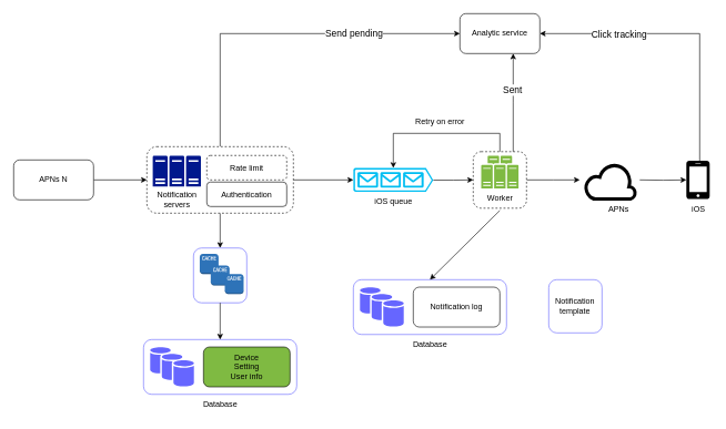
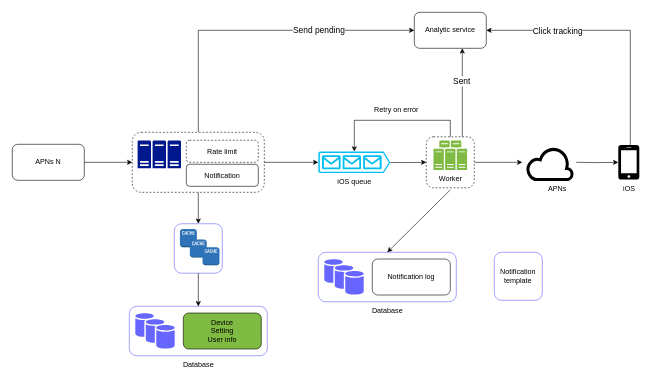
  <mxCell id="0" />
  <mxCell id="1" parent="0" />
  <mxCell id="2" style="edgeStyle=orthogonalEdgeStyle;rounded=0;orthogonalLoop=1;jettySize=auto;html=1;exitX=0.5;exitY=1;exitDx=0;exitDy=0;entryX=0.5;entryY=0;entryDx=0;entryDy=0;" edge="1" parent="1" source="5" target="27"><mxGeometry relative="1" as="geometry" /></mxCell>
  <mxCell id="3" style="edgeStyle=orthogonalEdgeStyle;rounded=0;orthogonalLoop=1;jettySize=auto;html=1;entryX=0;entryY=0.5;entryDx=0;entryDy=0;" edge="1" parent="1" source="5" target="47"><mxGeometry relative="1" as="geometry"><Array as="points"><mxPoint x="330" y="50" /></Array></mxGeometry></mxCell>
  <mxCell id="4" value="Send pending" style="edgeLabel;html=1;align=center;verticalAlign=middle;resizable=0;points=[];fontSize=14;" connectable="0" vertex="1" parent="3"><mxGeometry x="0.396" y="1" relative="1" as="geometry"><mxPoint as="offset" /></mxGeometry></mxCell>
  <mxCell id="5" value="" style="rounded=1;whiteSpace=wrap;html=1;dashed=1;" vertex="1" parent="1"><mxGeometry x="220" y="220" width="220" height="100" as="geometry" /></mxCell>
  <mxCell id="6" value="" style="sketch=0;aspect=fixed;pointerEvents=1;shadow=0;dashed=0;html=1;strokeColor=none;labelPosition=center;verticalLabelPosition=bottom;verticalAlign=top;align=center;fillColor=#00188D;shape=mxgraph.mscae.enterprise.server_farm" vertex="1" parent="1"><mxGeometry x="228.86" y="233.75" width="72.27" height="46.25" as="geometry" /></mxCell>
- <mxCell id="7" value="Notification&lt;div&gt;servers&lt;/div&gt;" style="text;html=1;align=center;verticalAlign=middle;resizable=0;points=[];autosize=1;strokeColor=none;fillColor=none;" vertex="1" parent="1"><mxGeometry x="224.99" y="280" width="80" height="40" as="geometry" /></mxCell>
  <mxCell id="8" style="edgeStyle=orthogonalEdgeStyle;rounded=0;orthogonalLoop=1;jettySize=auto;html=1;exitX=1;exitY=0.51;exitDx=0;exitDy=0;exitPerimeter=0;entryX=0;entryY=0.5;entryDx=0;entryDy=0;" edge="1" parent="1" source="9" target="22"><mxGeometry relative="1" as="geometry"><mxPoint x="700" y="270" as="targetPoint" /></mxGeometry></mxCell>
  <mxCell id="9" value="iOS queue" style="verticalLabelPosition=bottom;html=1;verticalAlign=top;align=center;strokeColor=none;fillColor=#00BEF2;shape=mxgraph.azure.queue_generic;pointerEvents=1;" vertex="1" parent="1"><mxGeometry x="530" y="252" width="120" height="36" as="geometry" /></mxCell>
  <mxCell id="10" value="" style="edgeStyle=orthogonalEdgeStyle;rounded=0;orthogonalLoop=1;jettySize=auto;html=1;" edge="1" parent="1" target="14"><mxGeometry relative="1" as="geometry"><mxPoint x="960" y="270" as="sourcePoint" /></mxGeometry></mxCell>
  <mxCell id="11" value="" style="verticalLabelPosition=bottom;html=1;verticalAlign=top;align=center;strokeColor=default;fillColor=default;shape=mxgraph.azure.cloud;fillStyle=solid;strokeWidth=5;" vertex="1" parent="1"><mxGeometry x="878.37" y="245.65" width="75" height="53.13" as="geometry" /></mxCell>
  <mxCell id="12" style="edgeStyle=orthogonalEdgeStyle;rounded=0;orthogonalLoop=1;jettySize=auto;html=1;entryX=1;entryY=0.5;entryDx=0;entryDy=0;" edge="1" parent="1" source="14" target="47"><mxGeometry relative="1" as="geometry"><Array as="points"><mxPoint x="1050" y="50" /></Array></mxGeometry></mxCell>
  <mxCell id="13" value="Click tracking" style="edgeLabel;html=1;align=center;verticalAlign=middle;resizable=0;points=[];fontSize=14;" connectable="0" vertex="1" parent="12"><mxGeometry x="0.471" y="4" relative="1" as="geometry"><mxPoint x="4" y="-4" as="offset" /></mxGeometry></mxCell>
  <mxCell id="14" value="" style="sketch=0;pointerEvents=1;shadow=0;dashed=0;html=1;strokeColor=none;fillColor=#000000;labelPosition=center;verticalLabelPosition=bottom;verticalAlign=top;outlineConnect=0;align=center;shape=mxgraph.office.devices.cell_phone_iphone_standalone;" vertex="1" parent="1"><mxGeometry x="1030" y="241.21" width="35" height="57.57" as="geometry" /></mxCell>
  <mxCell id="15" value="APNs" style="text;html=1;align=center;verticalAlign=middle;resizable=0;points=[];autosize=1;strokeColor=none;fillColor=none;" vertex="1" parent="1"><mxGeometry x="903.37" y="298.78" width="50" height="30" as="geometry" /></mxCell>
  <mxCell id="16" value="iOS" style="text;html=1;align=center;verticalAlign=middle;resizable=0;points=[];autosize=1;strokeColor=none;fillColor=none;" vertex="1" parent="1"><mxGeometry x="1027.5" y="300" width="40" height="30" as="geometry" /></mxCell>
  <mxCell id="17" style="edgeStyle=orthogonalEdgeStyle;rounded=0;orthogonalLoop=1;jettySize=auto;html=1;exitX=1;exitY=0.5;exitDx=0;exitDy=0;entryX=0;entryY=0.5;entryDx=0;entryDy=0;" edge="1" parent="1" source="18" target="5"><mxGeometry relative="1" as="geometry"><mxPoint x="200" y="280" as="targetPoint" /></mxGeometry></mxCell>
  <mxCell id="18" value="APNs N" style="rounded=1;whiteSpace=wrap;html=1;" vertex="1" parent="1"><mxGeometry x="20" y="240" width="120" height="60" as="geometry" /></mxCell>
  <mxCell id="19" style="rounded=0;orthogonalLoop=1;jettySize=auto;html=1;exitX=1;exitY=0.5;exitDx=0;exitDy=0;entryX=0;entryY=0.5;entryDx=0;entryDy=0;entryPerimeter=0;" edge="1" parent="1" source="5" target="9"><mxGeometry relative="1" as="geometry"><mxPoint x="620" y="80" as="targetPoint" /><mxPoint x="550" y="263.25" as="sourcePoint" /></mxGeometry></mxCell>
  <mxCell id="20" value="" style="group" connectable="0" vertex="1" parent="1"><mxGeometry x="710" y="227.5" width="80" height="85" as="geometry" /></mxCell>
  <mxCell id="21" style="edgeStyle=orthogonalEdgeStyle;rounded=0;orthogonalLoop=1;jettySize=auto;html=1;" edge="1" parent="20" source="22"><mxGeometry relative="1" as="geometry"><mxPoint x="160" y="42.5" as="targetPoint" /></mxGeometry></mxCell>
  <mxCell id="22" value="" style="rounded=1;whiteSpace=wrap;html=1;dashed=1;" vertex="1" parent="20"><mxGeometry width="80" height="85" as="geometry" /></mxCell>
  <mxCell id="23" value="" style="sketch=0;pointerEvents=1;shadow=0;dashed=1;html=1;strokeColor=none;fillColor=#505050;labelPosition=center;verticalLabelPosition=bottom;verticalAlign=top;outlineConnect=0;align=center;shape=mxgraph.office.servers.server_farm;fillColor=#7FBA42;" vertex="1" parent="20"><mxGeometry x="12" y="6.21" width="56" height="49" as="geometry" /></mxCell>
  <mxCell id="24" value="Worker" style="text;html=1;align=center;verticalAlign=middle;resizable=0;points=[];autosize=1;strokeColor=none;fillColor=none;" vertex="1" parent="20"><mxGeometry x="10" y="55" width="60" height="30" as="geometry" /></mxCell>
  <mxCell id="25" style="edgeStyle=orthogonalEdgeStyle;rounded=0;orthogonalLoop=1;jettySize=auto;html=1;exitX=0.5;exitY=0;exitDx=0;exitDy=0;entryX=0.5;entryY=0;entryDx=0;entryDy=0;entryPerimeter=0;" edge="1" parent="1" source="22" target="9"><mxGeometry relative="1" as="geometry"><Array as="points"><mxPoint x="750" y="200" /><mxPoint x="590" y="200" /></Array></mxGeometry></mxCell>
  <mxCell id="26" value="" style="group" connectable="0" vertex="1" parent="1"><mxGeometry x="290" y="372.4" width="80" height="82.43" as="geometry" /></mxCell>
  <mxCell id="27" value="" style="rounded=1;whiteSpace=wrap;html=1;strokeColor=#6666FF;" vertex="1" parent="26"><mxGeometry width="80" height="82.43" as="geometry" /></mxCell>
  <mxCell id="28" value="" style="outlineConnect=0;dashed=0;verticalLabelPosition=bottom;verticalAlign=top;align=center;html=1;shape=mxgraph.aws3.cache_node;fillColor=#2E73B8;gradientColor=none;" vertex="1" parent="26"><mxGeometry x="9.412" y="8.765" width="28.235" height="30.224" as="geometry" /></mxCell>
  <mxCell id="29" value="" style="outlineConnect=0;dashed=0;verticalLabelPosition=bottom;verticalAlign=top;align=center;html=1;shape=mxgraph.aws3.cache_node;fillColor=#2E73B8;gradientColor=none;" vertex="1" parent="26"><mxGeometry x="25.882" y="26.103" width="28.235" height="30.224" as="geometry" /></mxCell>
  <mxCell id="30" value="" style="outlineConnect=0;dashed=0;verticalLabelPosition=bottom;verticalAlign=top;align=center;html=1;shape=mxgraph.aws3.cache_node;fillColor=#2E73B8;gradientColor=none;" vertex="1" parent="26"><mxGeometry x="47.059" y="38.989" width="28.235" height="30.224" as="geometry" /></mxCell>
  <mxCell id="31" value="" style="group;movable=1;resizable=1;rotatable=1;deletable=1;editable=1;locked=0;connectable=1;" connectable="0" vertex="1" parent="1"><mxGeometry x="215" y="510" width="230" height="82.43" as="geometry" /></mxCell>
  <mxCell id="32" value="" style="rounded=1;whiteSpace=wrap;html=1;strokeColor=#6666FF;movable=1;resizable=1;rotatable=1;deletable=1;editable=1;locked=0;connectable=1;" vertex="1" parent="31"><mxGeometry width="230" height="82.43" as="geometry" /></mxCell>
  <mxCell id="33" value="" style="sketch=0;shadow=0;dashed=0;html=1;strokeColor=none;fillColor=#6666FF;labelPosition=center;verticalLabelPosition=bottom;verticalAlign=top;outlineConnect=0;align=center;shape=mxgraph.office.databases.database_availability_group;movable=1;resizable=1;rotatable=1;deletable=1;editable=1;locked=0;connectable=1;" vertex="1" parent="31"><mxGeometry x="10.0" y="11.71" width="65.76" height="59" as="geometry" /></mxCell>
  <mxCell id="34" value="Device&lt;div&gt;Setting&lt;/div&gt;&lt;div&gt;User info&lt;/div&gt;" style="rounded=1;whiteSpace=wrap;html=1;fillColor=#7fba42;" vertex="1" parent="31"><mxGeometry x="90" y="11.21" width="130" height="60" as="geometry" /></mxCell>
  <mxCell id="35" style="edgeStyle=orthogonalEdgeStyle;rounded=0;orthogonalLoop=1;jettySize=auto;html=1;exitX=0.5;exitY=1;exitDx=0;exitDy=0;entryX=0.5;entryY=0;entryDx=0;entryDy=0;" edge="1" parent="1" source="27" target="32"><mxGeometry relative="1" as="geometry" /></mxCell>
  <mxCell id="36" value="Database" style="text;html=1;align=center;verticalAlign=middle;resizable=0;points=[];autosize=1;strokeColor=none;fillColor=none;" vertex="1" parent="1"><mxGeometry x="295" y="592.43" width="70" height="30" as="geometry" /></mxCell>
  <mxCell id="37" value="Rate limit" style="rounded=1;whiteSpace=wrap;html=1;dashed=1;" vertex="1" parent="1"><mxGeometry x="310" y="233.25" width="120" height="36.75" as="geometry" /></mxCell>
- <mxCell id="38" value="Authentication" style="rounded=1;whiteSpace=wrap;html=1;" vertex="1" parent="1"><mxGeometry x="310" y="273.25" width="120" height="36.75" as="geometry" /></mxCell>
+ <mxCell id="38" value="Notification" style="rounded=1;whiteSpace=wrap;html=1;" vertex="1" parent="1"><mxGeometry x="310" y="273.25" width="120" height="36.75" as="geometry" /></mxCell>
  <mxCell id="39" value="" style="group;movable=1;resizable=1;rotatable=1;deletable=1;editable=1;locked=0;connectable=1;" connectable="0" vertex="1" parent="1"><mxGeometry x="530" y="420" width="230" height="82.43" as="geometry" /></mxCell>
  <mxCell id="40" value="" style="rounded=1;whiteSpace=wrap;html=1;strokeColor=#6666FF;movable=1;resizable=1;rotatable=1;deletable=1;editable=1;locked=0;connectable=1;" vertex="1" parent="39"><mxGeometry width="230" height="82.43" as="geometry" /></mxCell>
  <mxCell id="41" value="" style="sketch=0;shadow=0;dashed=0;html=1;strokeColor=none;fillColor=#6666FF;labelPosition=center;verticalLabelPosition=bottom;verticalAlign=top;outlineConnect=0;align=center;shape=mxgraph.office.databases.database_availability_group;movable=1;resizable=1;rotatable=1;deletable=1;editable=1;locked=0;connectable=1;" vertex="1" parent="39"><mxGeometry x="10.0" y="11.71" width="65.76" height="59" as="geometry" /></mxCell>
  <mxCell id="42" value="Notification log" style="rounded=1;whiteSpace=wrap;html=1;" vertex="1" parent="39"><mxGeometry x="90" y="11.21" width="130" height="60" as="geometry" /></mxCell>
  <mxCell id="43" value="Database" style="text;html=1;align=center;verticalAlign=middle;resizable=0;points=[];autosize=1;strokeColor=none;fillColor=none;" vertex="1" parent="1"><mxGeometry x="610" y="502.43" width="70" height="30" as="geometry" /></mxCell>
  <mxCell id="44" style="rounded=0;orthogonalLoop=1;jettySize=auto;html=1;entryX=0.5;entryY=0;entryDx=0;entryDy=0;exitX=0.5;exitY=1.117;exitDx=0;exitDy=0;exitPerimeter=0;" edge="1" parent="1" source="24" target="40"><mxGeometry relative="1" as="geometry" /></mxCell>
  <mxCell id="45" value="" style="group" connectable="0" vertex="1" parent="1"><mxGeometry x="823.37" y="420" width="80" height="80" as="geometry" /></mxCell>
  <mxCell id="46" value="Notification template" style="rounded=1;whiteSpace=wrap;html=1;strokeColor=#6666FF;" vertex="1" parent="45"><mxGeometry width="80" height="80" as="geometry" /></mxCell>
  <mxCell id="47" value="Analytic service" style="rounded=1;whiteSpace=wrap;html=1;" vertex="1" parent="1"><mxGeometry x="690" y="20" width="120" height="60" as="geometry" /></mxCell>
  <mxCell id="48" style="edgeStyle=orthogonalEdgeStyle;rounded=0;orthogonalLoop=1;jettySize=auto;html=1;exitX=0.75;exitY=0;exitDx=0;exitDy=0;" edge="1" parent="1" source="22"><mxGeometry relative="1" as="geometry"><mxPoint x="770" y="220" as="sourcePoint" /><mxPoint x="770" y="80" as="targetPoint" /><Array as="points" /></mxGeometry></mxCell>
  <mxCell id="49" value="Sent" style="edgeLabel;html=1;align=center;verticalAlign=middle;resizable=0;points=[];fontSize=14;" connectable="0" vertex="1" parent="48"><mxGeometry x="0.271" y="2" relative="1" as="geometry"><mxPoint as="offset" /></mxGeometry></mxCell>
  <mxCell id="50" value="Retry on error" style="text;html=1;align=center;verticalAlign=middle;resizable=0;points=[];autosize=1;strokeColor=none;fillColor=none;" vertex="1" parent="1"><mxGeometry x="610" y="168" width="100" height="30" as="geometry" /></mxCell>
